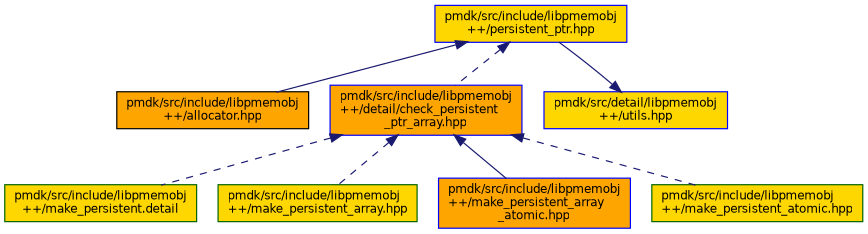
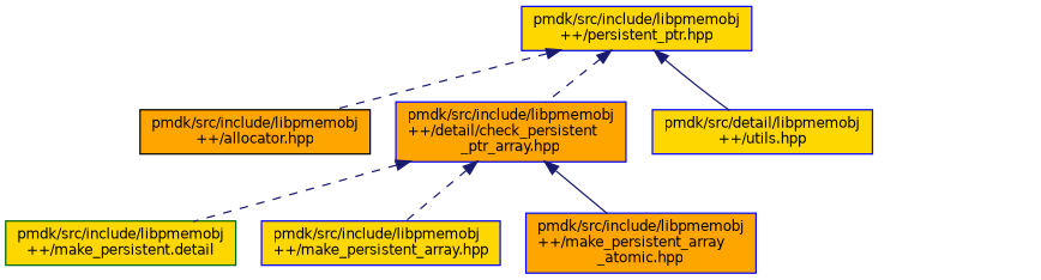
  digraph {
    node [color=blue fillcolor=gold fontname=Helvetica fontsize=10 shape=record style=filled]
    edge [color=midnightblue dir=back fontname=Helvetica fontsize=10 labelfontname=Helvetica labelfontsize=10 style=dashed]
    n1 [fontcolor=black height=0.2 label="pmdk/src/include/libpmemobj\l++/persistent_ptr.hpp" width=0.4]
    n2 [color=black fillcolor=orange height=0.2 label="pmdk/src/include/libpmemobj\l++/allocator.hpp" width=0.4]
    n3 [fillcolor=orange height=0.2 label="pmdk/src/include/libpmemobj\l++/detail/check_persistent\l_ptr_array.hpp" width=0.4]
    n4 [height=0.2 label="pmdk/src/detail/libpmemobj\l++/utils.hpp" width=0.4]
    n5 [color=darkgreen height=0.2 label="pmdk/src/include/libpmemobj\l++/make_persistent.detail" width=0.4]
-   n6 [color=darkgreen height=0.2 label="pmdk/src/include/libpmemobj\l++/make_persistent_array.hpp" width=0.4]
+   n6 [height=0.2 label="pmdk/src/include/libpmemobj\l++/make_persistent_array.hpp" width=0.4]
    n7 [fillcolor=orange height=0.2 label="pmdk/src/include/libpmemobj\l++/make_persistent_array\l_atomic.hpp" width=0.4]
-   n8 [color=darkgreen height=0.2 label="pmdk/src/include/libpmemobj\l++/make_persistent_atomic.hpp" width=0.4]
-   n1 -> n2 [style=solid]
+   n1 -> n2
    n1 -> n3
-   n4 -> n1 [style=solid]
+   n1 -> n4 [style=solid]
    n3 -> n5
    n3 -> n6
    n3 -> n7 [style=solid]
-   n3 -> n8
  }
